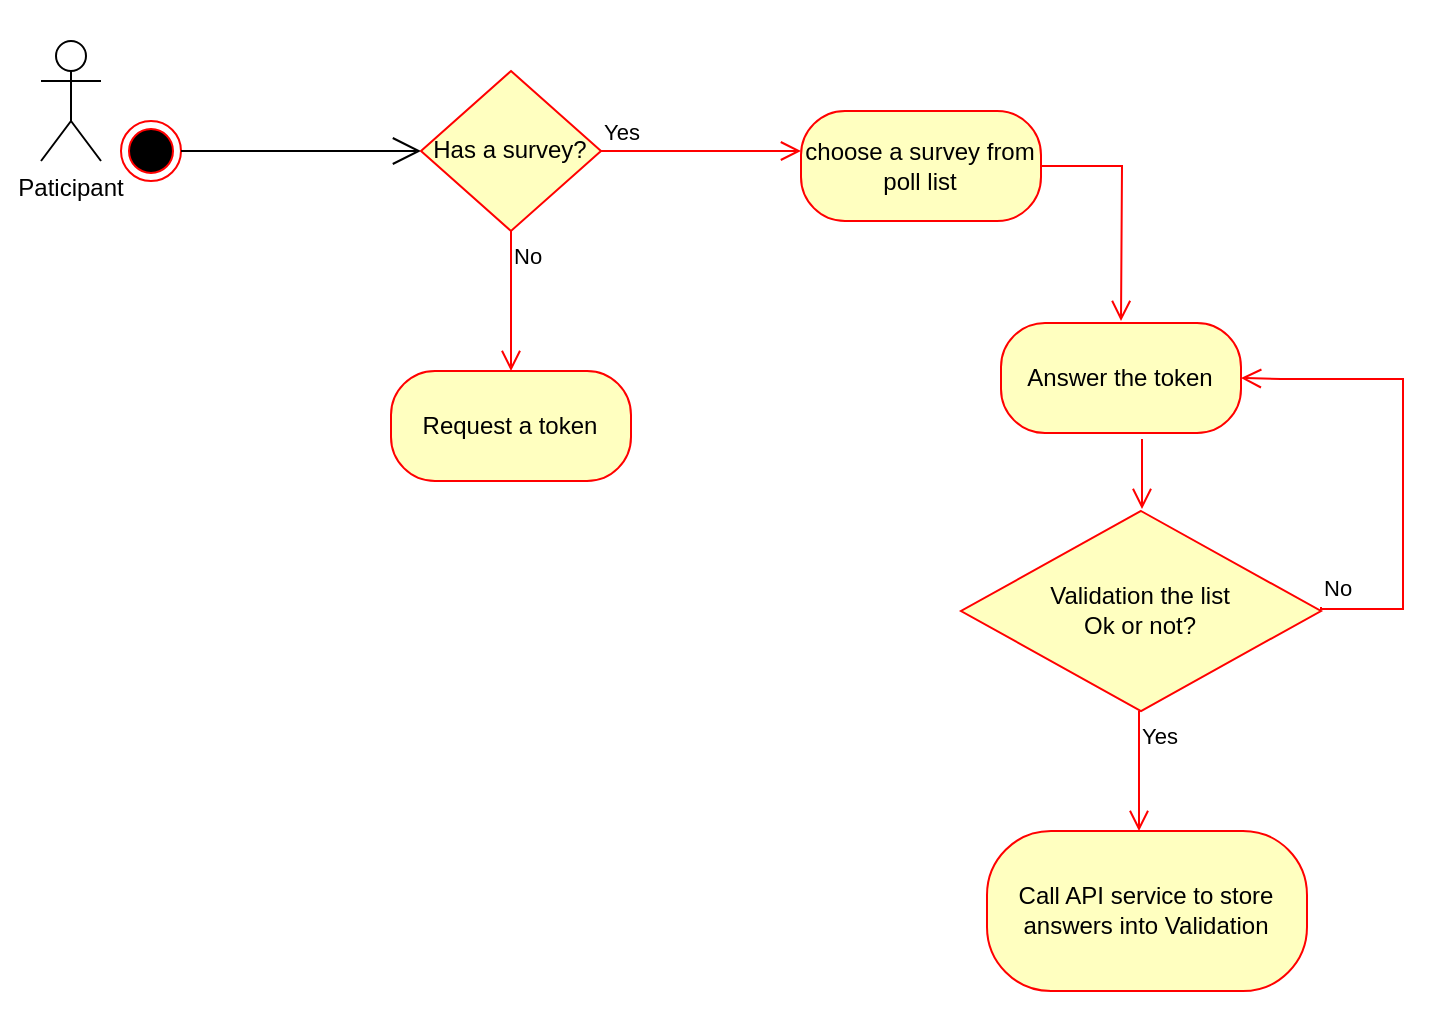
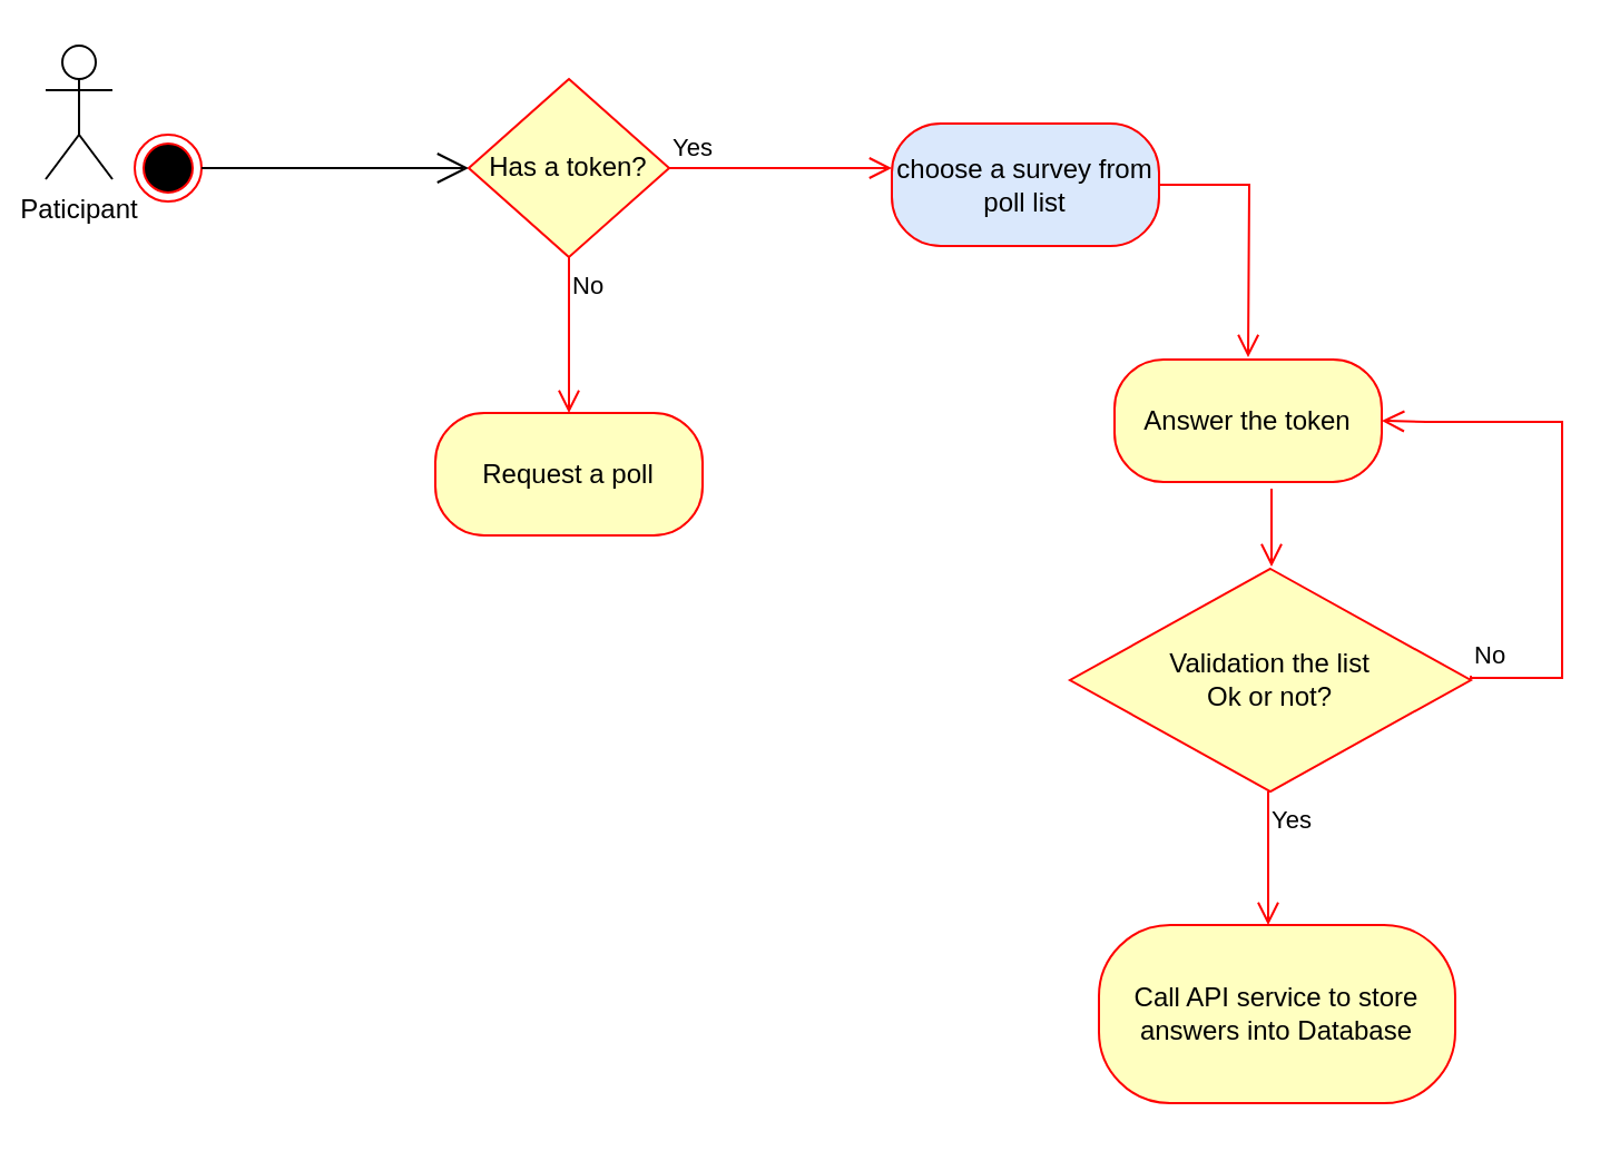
  <mxCell id="0" />
  <mxCell id="1" parent="0" />
  <mxCell id="2" value="" style="ellipse;html=1;shape=endState;fillColor=#000000;strokeColor=#ff0000;" parent="1" vertex="1"><mxGeometry x="60" y="60" width="30" height="30" as="geometry" /></mxCell>
  <mxCell id="3" value="" style="endArrow=open;endFill=1;endSize=12;html=1;rounded=0;exitX=1;exitY=0.5;exitDx=0;exitDy=0;entryX=0;entryY=0.5;entryDx=0;entryDy=0;" parent="1" source="2" edge="1"><mxGeometry width="160" relative="1" as="geometry"><mxPoint x="82" y="85" as="sourcePoint" /><mxPoint x="210" y="75" as="targetPoint" /></mxGeometry></mxCell>
  <mxCell id="4" value="Paticipant" style="shape=umlActor;verticalLabelPosition=bottom;verticalAlign=top;html=1;" parent="1" vertex="1"><mxGeometry x="20" y="20" width="30" height="60" as="geometry" /></mxCell>
- <mxCell id="5" value="choose a survey from poll list" style="rounded=1;whiteSpace=wrap;html=1;arcSize=40;fontColor=#000000;fillColor=#ffffc0;strokeColor=#ff0000;" parent="1" vertex="1"><mxGeometry x="400" y="55" width="120" height="55" as="geometry" /></mxCell>
+ <mxCell id="5" value="choose a survey from poll list" style="rounded=1;whiteSpace=wrap;html=1;arcSize=40;fontColor=#000000;fillColor=#dae8fc;strokeColor=#ff0000;" parent="1" vertex="1"><mxGeometry x="400" y="55" width="120" height="55" as="geometry" /></mxCell>
  <mxCell id="6" value="" style="edgeStyle=orthogonalEdgeStyle;html=1;verticalAlign=bottom;endArrow=open;endSize=8;strokeColor=#ff0000;rounded=0;" parent="1" source="5" edge="1"><mxGeometry relative="1" as="geometry"><mxPoint x="560" y="160" as="targetPoint" /></mxGeometry></mxCell>
- <mxCell id="7" value="Has a survey?" style="rhombus;whiteSpace=wrap;html=1;fontColor=#000000;fillColor=#ffffc0;strokeColor=#ff0000;" parent="1" vertex="1"><mxGeometry x="210" y="35" width="90" height="80" as="geometry" /></mxCell>
+ <mxCell id="7" value="Has a token?" style="rhombus;whiteSpace=wrap;html=1;fontColor=#000000;fillColor=#ffffc0;strokeColor=#ff0000;" parent="1" vertex="1"><mxGeometry x="210" y="35" width="90" height="80" as="geometry" /></mxCell>
  <mxCell id="8" value="Yes" style="edgeStyle=orthogonalEdgeStyle;html=1;align=left;verticalAlign=bottom;endArrow=open;endSize=8;strokeColor=#ff0000;rounded=0;" parent="1" edge="1"><mxGeometry x="-1" relative="1" as="geometry"><mxPoint x="400" y="75" as="targetPoint" /><mxPoint x="300" y="75" as="sourcePoint" /></mxGeometry></mxCell>
  <mxCell id="9" value="No" style="edgeStyle=orthogonalEdgeStyle;html=1;align=left;verticalAlign=top;endArrow=open;endSize=8;strokeColor=#ff0000;rounded=0;" parent="1" edge="1"><mxGeometry x="-1" relative="1" as="geometry"><mxPoint x="255" y="185" as="targetPoint" /><mxPoint x="254.5" y="115" as="sourcePoint" /><Array as="points"><mxPoint x="255" y="185" /><mxPoint x="255" y="185" /></Array><mxPoint as="offset" /></mxGeometry></mxCell>
- <mxCell id="10" value="Request a token" style="rounded=1;whiteSpace=wrap;html=1;arcSize=40;fontColor=#000000;fillColor=#ffffc0;strokeColor=#ff0000;" parent="1" vertex="1"><mxGeometry x="195" y="185" width="120" height="55" as="geometry" /></mxCell>
+ <mxCell id="10" value="Request a poll" style="rounded=1;whiteSpace=wrap;html=1;arcSize=40;fontColor=#000000;fillColor=#ffffc0;strokeColor=#ff0000;" parent="1" vertex="1"><mxGeometry x="195" y="185" width="120" height="55" as="geometry" /></mxCell>
  <mxCell id="11" value="Answer the token" style="rounded=1;whiteSpace=wrap;html=1;arcSize=40;fontColor=#000000;fillColor=#ffffc0;strokeColor=#ff0000;" parent="1" vertex="1"><mxGeometry x="500" y="161" width="120" height="55" as="geometry" /></mxCell>
  <mxCell id="12" value="Validation the list&lt;br&gt;Ok or not?" style="rhombus;whiteSpace=wrap;html=1;fontColor=#000000;fillColor=#ffffc0;strokeColor=#ff0000;" parent="1" vertex="1"><mxGeometry x="480" y="255" width="180" height="100" as="geometry" /></mxCell>
  <mxCell id="13" value="No" style="edgeStyle=orthogonalEdgeStyle;html=1;align=left;verticalAlign=bottom;endArrow=open;endSize=8;strokeColor=#ff0000;rounded=0;entryX=1;entryY=0.5;entryDx=0;entryDy=0;" parent="1" target="11" edge="1"><mxGeometry x="-1" relative="1" as="geometry"><mxPoint x="640" y="176.5" as="targetPoint" /><mxPoint x="660" y="303" as="sourcePoint" /><Array as="points"><mxPoint x="660" y="304" /><mxPoint x="701" y="304" /><mxPoint x="701" y="189" /><mxPoint x="640" y="189" /></Array></mxGeometry></mxCell>
  <mxCell id="14" value="Yes&lt;br&gt;" style="edgeStyle=orthogonalEdgeStyle;html=1;align=left;verticalAlign=top;endArrow=open;endSize=8;strokeColor=#ff0000;rounded=0;" parent="1" edge="1"><mxGeometry x="-1" relative="1" as="geometry"><mxPoint x="569" y="415" as="targetPoint" /><mxPoint x="569" y="355" as="sourcePoint" /></mxGeometry></mxCell>
- <mxCell id="15" value="Call API service to store answers into Validation" style="rounded=1;whiteSpace=wrap;html=1;arcSize=40;fontColor=#000000;fillColor=#ffffc0;strokeColor=#ff0000;" parent="1" vertex="1"><mxGeometry x="493" y="415" width="160" height="80" as="geometry" /></mxCell>
+ <mxCell id="15" value="Call API service to store answers into Database" style="rounded=1;whiteSpace=wrap;html=1;arcSize=40;fontColor=#000000;fillColor=#ffffc0;strokeColor=#ff0000;" parent="1" vertex="1"><mxGeometry x="493" y="415" width="160" height="80" as="geometry" /></mxCell>
  <mxCell id="16" value="" style="edgeStyle=orthogonalEdgeStyle;html=1;align=left;verticalAlign=top;endArrow=open;endSize=8;strokeColor=#ff0000;rounded=0;" parent="1" edge="1"><mxGeometry x="-1" relative="1" as="geometry"><mxPoint x="570.5" y="254" as="targetPoint" /><mxPoint x="571" y="219" as="sourcePoint" /><Array as="points"><mxPoint x="570.5" y="254" /><mxPoint x="570.5" y="254" /></Array><mxPoint as="offset" /></mxGeometry></mxCell>
